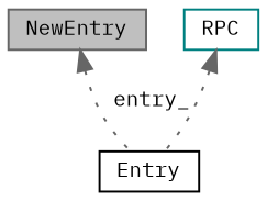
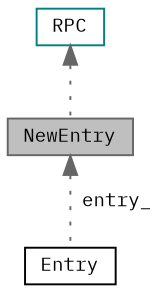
  digraph {
    fontname="IBM Plex Mono"
    node [fillcolor=white fontname="IBM Plex Mono" fontsize=10 shape=record style=filled]
    edge [color=gray40 dir=back fontname="IBM Plex Mono" fontsize=10 labelfontname=Helvetica labelfontsize=10 style=dotted]
    n1 [color=gray40 fillcolor=grey75 fontcolor=black height=0.2 label=NewEntry width=0.4]
    n2 [color=black height=0.2 label=Entry width=0.4]
    n3 [color=teal height=0.2 label=RPC width=0.4]
    n1 -> n2 [label=" entry_"]
-   n3 -> n2
+   n3 -> n1
  }
